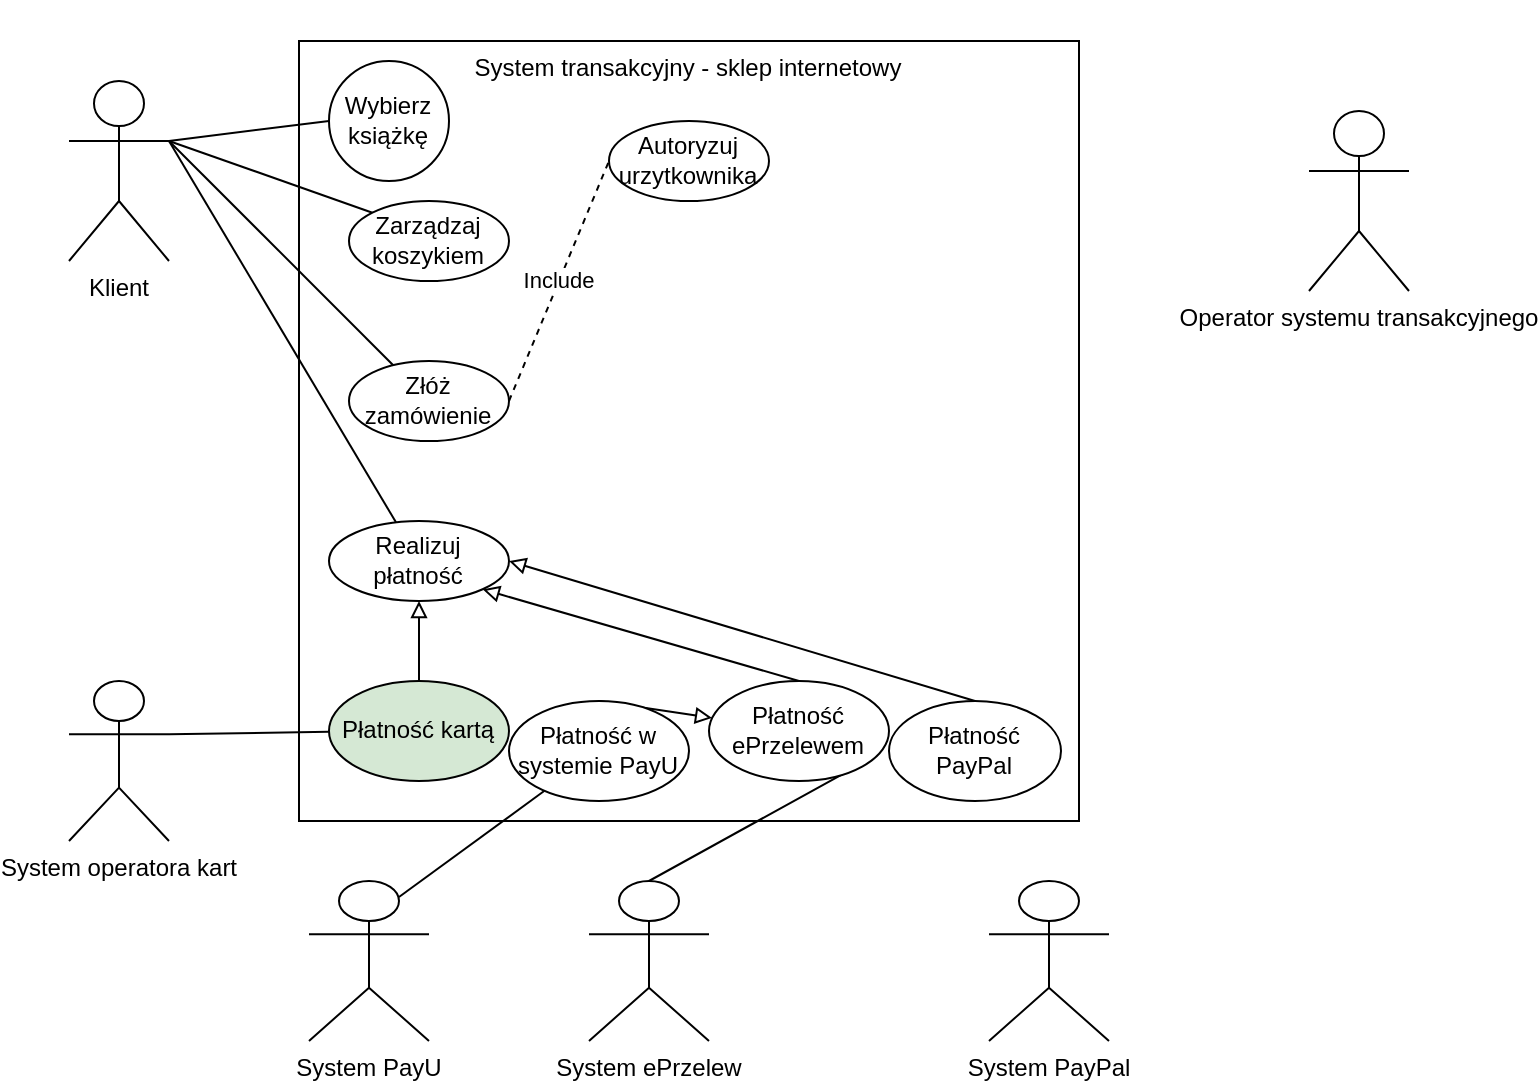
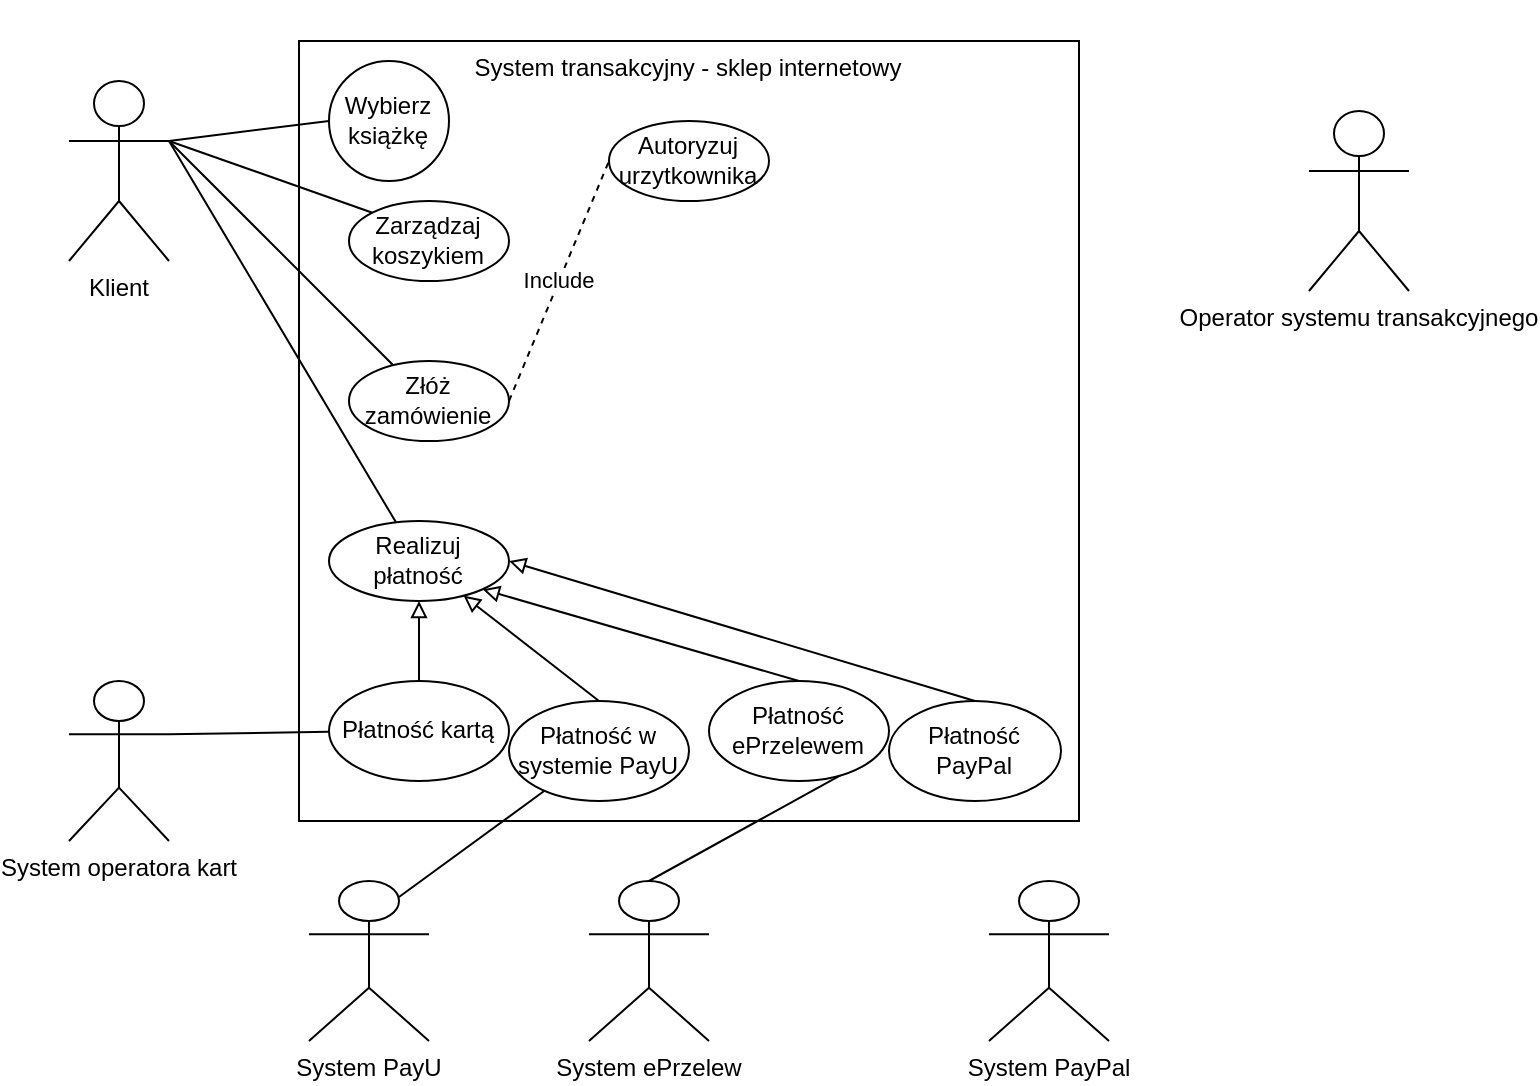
  <mxCell id="0" />
  <mxCell id="1" parent="0" />
  <mxCell id="2" style="edgeStyle=none;rounded=0;orthogonalLoop=1;jettySize=auto;html=1;exitX=1;exitY=0.333;exitDx=0;exitDy=0;exitPerimeter=0;entryX=0;entryY=0.5;entryDx=0;entryDy=0;endArrow=none;endFill=0;" edge="1" parent="1" source="6" target="16"><mxGeometry relative="1" as="geometry" /></mxCell>
  <mxCell id="3" style="edgeStyle=none;rounded=0;orthogonalLoop=1;jettySize=auto;html=1;exitX=1;exitY=0.333;exitDx=0;exitDy=0;exitPerimeter=0;endArrow=none;endFill=0;" edge="1" parent="1" source="6" target="21"><mxGeometry relative="1" as="geometry" /></mxCell>
  <mxCell id="4" style="edgeStyle=none;rounded=0;orthogonalLoop=1;jettySize=auto;html=1;exitX=1;exitY=0.333;exitDx=0;exitDy=0;exitPerimeter=0;endArrow=none;endFill=0;" edge="1" parent="1" source="6" target="20"><mxGeometry relative="1" as="geometry" /></mxCell>
  <mxCell id="5" style="edgeStyle=none;rounded=0;orthogonalLoop=1;jettySize=auto;html=1;exitX=1;exitY=0.333;exitDx=0;exitDy=0;exitPerimeter=0;entryX=0;entryY=0;entryDx=0;entryDy=0;endArrow=none;endFill=0;" edge="1" parent="1" source="6" target="18"><mxGeometry relative="1" as="geometry" /></mxCell>
  <mxCell id="6" value="Klient" style="shape=umlActor;verticalLabelPosition=bottom;verticalAlign=top;html=1;outlineConnect=0;" vertex="1" parent="1"><mxGeometry x="20" y="40" width="50" height="90" as="geometry" /></mxCell>
  <mxCell id="7" style="edgeStyle=none;rounded=0;orthogonalLoop=1;jettySize=auto;html=1;exitX=1;exitY=0.333;exitDx=0;exitDy=0;exitPerimeter=0;endArrow=none;endFill=0;" edge="1" parent="1" source="8" target="25"><mxGeometry relative="1" as="geometry"><Array as="points" /></mxGeometry></mxCell>
  <mxCell id="8" value="System operatora kart" style="shape=umlActor;verticalLabelPosition=bottom;verticalAlign=top;html=1;outlineConnect=0;" vertex="1" parent="1"><mxGeometry x="20" y="340" width="50" height="80" as="geometry" /></mxCell>
  <mxCell id="9" value="Operator systemu transakcyjnego&lt;br&gt;" style="shape=umlActor;verticalLabelPosition=bottom;verticalAlign=top;html=1;outlineConnect=0;" vertex="1" parent="1"><mxGeometry x="640" y="55" width="50" height="90" as="geometry" /></mxCell>
  <mxCell id="10" style="edgeStyle=none;rounded=0;orthogonalLoop=1;jettySize=auto;html=1;exitX=0.75;exitY=0.1;exitDx=0;exitDy=0;exitPerimeter=0;endArrow=none;endFill=0;" edge="1" parent="1" source="11" target="29"><mxGeometry relative="1" as="geometry" /></mxCell>
  <mxCell id="11" value="System PayU" style="shape=umlActor;verticalLabelPosition=bottom;verticalAlign=top;html=1;outlineConnect=0;" vertex="1" parent="1"><mxGeometry x="140" y="440" width="60" height="80" as="geometry" /></mxCell>
  <mxCell id="12" style="edgeStyle=none;rounded=0;orthogonalLoop=1;jettySize=auto;html=1;exitX=0.5;exitY=0;exitDx=0;exitDy=0;exitPerimeter=0;entryX=0.745;entryY=0.928;entryDx=0;entryDy=0;entryPerimeter=0;endArrow=none;endFill=0;" edge="1" parent="1" source="13" target="27"><mxGeometry relative="1" as="geometry" /></mxCell>
  <mxCell id="13" value="System ePrzelew&lt;br&gt;" style="shape=umlActor;verticalLabelPosition=bottom;verticalAlign=top;html=1;outlineConnect=0;" vertex="1" parent="1"><mxGeometry x="280" y="440" width="60" height="80" as="geometry" /></mxCell>
  <mxCell id="14" value="System transakcyjny - sklep internetowy&lt;br&gt;" style="whiteSpace=wrap;html=1;aspect=fixed;verticalAlign=top;rounded=0;glass=0;sketch=0;shadow=0;imageAspect=1;fillOpacity=0;" vertex="1" parent="1"><mxGeometry x="135" y="20" width="390" height="390" as="geometry" /></mxCell>
  <mxCell id="15" value="System PayPal&lt;br&gt;" style="shape=umlActor;verticalLabelPosition=bottom;verticalAlign=top;html=1;outlineConnect=0;" vertex="1" parent="1"><mxGeometry x="480" y="440" width="60" height="80" as="geometry" /></mxCell>
  <mxCell id="16" value="Wybierz książkę" style="ellipse;whiteSpace=wrap;html=1;" vertex="1" parent="1"><mxGeometry x="150" y="30" width="60" height="60" as="geometry" /></mxCell>
  <mxCell id="17" style="edgeStyle=none;rounded=0;orthogonalLoop=1;jettySize=auto;html=1;exitX=1;exitY=1;exitDx=0;exitDy=0;endArrow=none;endFill=0;" edge="1" parent="1" source="16" target="16"><mxGeometry relative="1" as="geometry" /></mxCell>
  <mxCell id="18" value="Zarządzaj koszykiem" style="ellipse;whiteSpace=wrap;html=1;rounded=0;shadow=0;glass=0;sketch=0;" vertex="1" parent="1"><mxGeometry x="160" y="100" width="80" height="40" as="geometry" /></mxCell>
  <mxCell id="19" value="Include" style="edgeStyle=none;rounded=0;orthogonalLoop=1;jettySize=auto;html=1;exitX=1;exitY=0.5;exitDx=0;exitDy=0;entryX=0;entryY=0.5;entryDx=0;entryDy=0;endArrow=none;endFill=0;dashed=1;" edge="1" parent="1" source="20" target="23"><mxGeometry relative="1" as="geometry" /></mxCell>
  <mxCell id="20" value="Złóż zamówienie" style="ellipse;whiteSpace=wrap;html=1;rounded=0;shadow=0;glass=0;sketch=0;" vertex="1" parent="1"><mxGeometry x="160" y="180" width="80" height="40" as="geometry" /></mxCell>
  <mxCell id="21" value="Realizuj płatność" style="ellipse;whiteSpace=wrap;html=1;rounded=0;shadow=0;glass=0;sketch=0;" vertex="1" parent="1"><mxGeometry x="150" y="260" width="90" height="40" as="geometry" /></mxCell>
  <mxCell id="22" style="edgeStyle=none;rounded=0;orthogonalLoop=1;jettySize=auto;html=1;exitX=0.5;exitY=1;exitDx=0;exitDy=0;endArrow=none;endFill=0;" edge="1" parent="1" source="21" target="21"><mxGeometry relative="1" as="geometry" /></mxCell>
  <mxCell id="23" value="Autoryzuj urzytkownika" style="ellipse;whiteSpace=wrap;html=1;rounded=0;shadow=0;glass=0;sketch=0;" vertex="1" parent="1"><mxGeometry x="290" y="60" width="80" height="40" as="geometry" /></mxCell>
  <mxCell id="24" style="edgeStyle=none;rounded=0;orthogonalLoop=1;jettySize=auto;html=1;exitX=0.5;exitY=0;exitDx=0;exitDy=0;entryX=0.5;entryY=1;entryDx=0;entryDy=0;endArrow=block;endFill=0;" edge="1" parent="1" source="25" target="21"><mxGeometry relative="1" as="geometry" /></mxCell>
- <mxCell id="25" value="Płatność kartą" style="ellipse;whiteSpace=wrap;html=1;rounded=0;shadow=0;glass=0;sketch=0;fillColor=#d5e8d4;" vertex="1" parent="1"><mxGeometry x="150" y="340" width="90" height="50" as="geometry" /></mxCell>
+ <mxCell id="25" value="Płatność kartą" style="ellipse;whiteSpace=wrap;html=1;rounded=0;shadow=0;glass=0;sketch=0;" vertex="1" parent="1"><mxGeometry x="150" y="340" width="90" height="50" as="geometry" /></mxCell>
  <mxCell id="26" style="edgeStyle=none;rounded=0;orthogonalLoop=1;jettySize=auto;html=1;exitX=0.5;exitY=0;exitDx=0;exitDy=0;entryX=1;entryY=1;entryDx=0;entryDy=0;endArrow=block;endFill=0;" edge="1" parent="1" source="27" target="21"><mxGeometry relative="1" as="geometry" /></mxCell>
  <mxCell id="27" value="Płatność ePrzelewem" style="ellipse;whiteSpace=wrap;html=1;rounded=0;shadow=0;glass=0;sketch=0;" vertex="1" parent="1"><mxGeometry x="340" y="340" width="90" height="50" as="geometry" /></mxCell>
- <mxCell id="28" style="edgeStyle=none;rounded=0;orthogonalLoop=1;jettySize=auto;html=1;exitX=0.5;exitY=0;exitDx=0;exitDy=0;endArrow=block;endFill=0;" edge="1" parent="1" source="29" target="27"><mxGeometry relative="1" as="geometry" /></mxCell>
+ <mxCell id="28" style="edgeStyle=none;rounded=0;orthogonalLoop=1;jettySize=auto;html=1;exitX=0.5;exitY=0;exitDx=0;exitDy=0;endArrow=block;endFill=0;" edge="1" parent="1" source="29" target="21"><mxGeometry relative="1" as="geometry" /></mxCell>
  <mxCell id="29" value="Płatność w systemie PayU" style="ellipse;whiteSpace=wrap;html=1;rounded=0;shadow=0;glass=0;sketch=0;" vertex="1" parent="1"><mxGeometry x="240" y="350" width="90" height="50" as="geometry" /></mxCell>
  <mxCell id="30" style="edgeStyle=none;rounded=0;orthogonalLoop=1;jettySize=auto;html=1;exitX=0.5;exitY=0;exitDx=0;exitDy=0;entryX=1;entryY=0.5;entryDx=0;entryDy=0;endArrow=block;endFill=0;" edge="1" parent="1" source="31" target="21"><mxGeometry relative="1" as="geometry" /></mxCell>
  <mxCell id="31" value="Płatność PayPal" style="ellipse;whiteSpace=wrap;html=1;rounded=0;shadow=0;glass=0;sketch=0;" vertex="1" parent="1"><mxGeometry x="430" y="350" width="86" height="50" as="geometry" /></mxCell>
